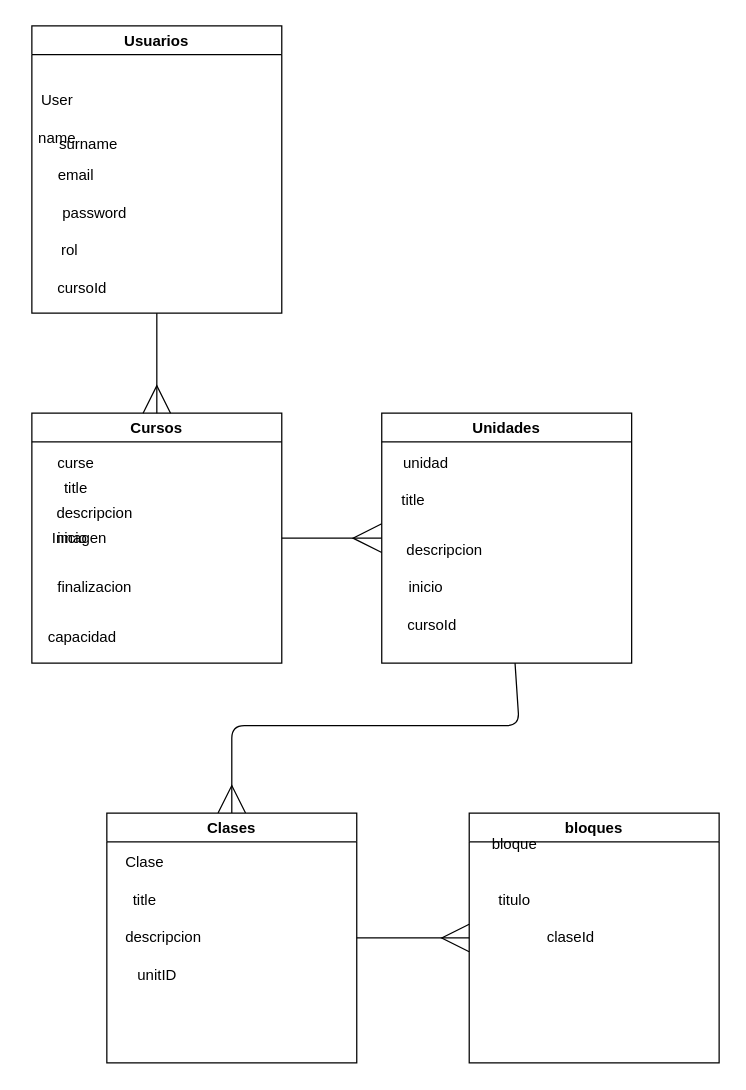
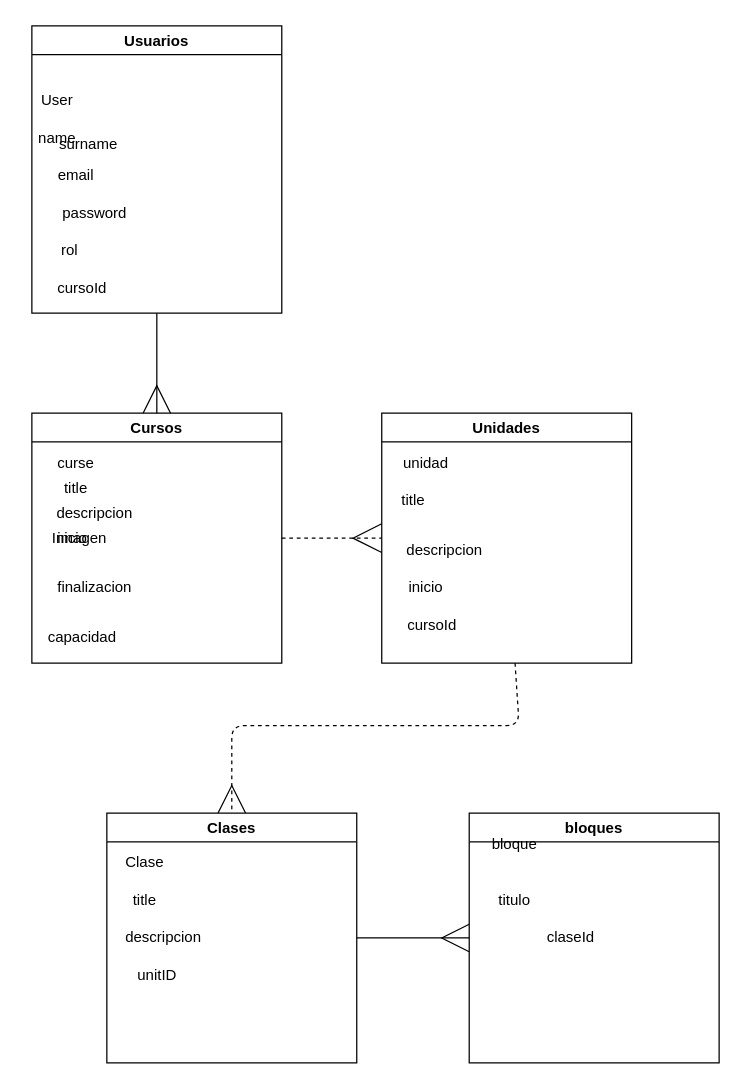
  <mxCell id="0" />
  <mxCell id="1" parent="0" />
  <mxCell id="2" style="edgeStyle=none;html=1;" edge="1" parent="1"><mxGeometry relative="1" as="geometry"><mxPoint x="135" y="435" as="targetPoint" /><mxPoint x="135" y="435" as="sourcePoint" /></mxGeometry></mxCell>
- <mxCell id="3" style="edgeStyle=none;html=1;entryX=0;entryY=0.5;entryDx=0;entryDy=0;fontSize=12;endArrow=ERmany;endFill=0;jumpSize=10;endSize=21;" edge="1" parent="1" source="4" target="13"><mxGeometry relative="1" as="geometry" /></mxCell>
+ <mxCell id="3" style="edgeStyle=none;html=1;entryX=0;entryY=0.5;entryDx=0;entryDy=0;fontSize=12;endArrow=ERmany;endFill=0;jumpSize=10;endSize=21;dashed=1;" edge="1" parent="1" source="4" target="13"><mxGeometry relative="1" as="geometry" /></mxCell>
  <mxCell id="4" value="Cursos" style="swimlane;fontSize=12;" vertex="1" parent="1"><mxGeometry x="25" y="330" width="200" height="200" as="geometry" /></mxCell>
  <mxCell id="5" value="curse" style="text;html=1;align=center;verticalAlign=middle;resizable=0;points=[];autosize=1;strokeColor=none;fillColor=none;fontSize=12;" vertex="1" parent="4"><mxGeometry x="10" y="30" width="50" height="20" as="geometry" /></mxCell>
  <mxCell id="6" value="title" style="text;html=1;align=center;verticalAlign=middle;resizable=0;points=[];autosize=1;strokeColor=none;fillColor=none;fontSize=12;" vertex="1" parent="4"><mxGeometry x="20" y="50" width="30" height="20" as="geometry" /></mxCell>
  <mxCell id="7" value="descripcion" style="text;html=1;align=center;verticalAlign=middle;resizable=0;points=[];autosize=1;strokeColor=none;fillColor=none;fontSize=12;" vertex="1" parent="4"><mxGeometry x="10" y="70" width="80" height="20" as="geometry" /></mxCell>
  <mxCell id="8" value="imagen" style="text;html=1;align=center;verticalAlign=middle;resizable=0;points=[];autosize=1;strokeColor=none;fillColor=none;fontSize=12;" vertex="1" parent="4"><mxGeometry x="10" y="90" width="60" height="20" as="geometry" /></mxCell>
  <mxCell id="9" value="finalizacion" style="text;html=1;align=center;verticalAlign=middle;resizable=0;points=[];autosize=1;strokeColor=none;fillColor=none;fontSize=12;" vertex="1" parent="4"><mxGeometry x="10" y="130" width="80" height="20" as="geometry" /></mxCell>
  <mxCell id="10" value="capacidad" style="text;html=1;align=center;verticalAlign=middle;resizable=0;points=[];autosize=1;strokeColor=none;fillColor=none;fontSize=12;" vertex="1" parent="4"><mxGeometry x="5" y="170" width="70" height="20" as="geometry" /></mxCell>
  <mxCell id="11" value="Inicio" style="text;html=1;align=center;verticalAlign=middle;resizable=0;points=[];autosize=1;strokeColor=none;fillColor=none;fontSize=12;" vertex="1" parent="1"><mxGeometry x="35" y="420" width="40" height="20" as="geometry" /></mxCell>
- <mxCell id="12" style="edgeStyle=none;jumpSize=10;html=1;entryX=0.5;entryY=0;entryDx=0;entryDy=0;fontSize=12;endArrow=ERmany;endFill=0;startSize=20;endSize=20;" edge="1" parent="1" source="13" target="20"><mxGeometry relative="1" as="geometry"><Array as="points"><mxPoint x="415" y="580" /><mxPoint x="185" y="580" /></Array></mxGeometry></mxCell>
+ <mxCell id="12" style="edgeStyle=none;jumpSize=10;html=1;entryX=0.5;entryY=0;entryDx=0;entryDy=0;fontSize=12;endArrow=ERmany;endFill=0;startSize=20;endSize=20;dashed=1;" edge="1" parent="1" source="13" target="20"><mxGeometry relative="1" as="geometry"><Array as="points"><mxPoint x="415" y="580" /><mxPoint x="185" y="580" /></Array></mxGeometry></mxCell>
  <mxCell id="13" value="Unidades" style="swimlane;fontSize=12;" vertex="1" parent="1"><mxGeometry x="305" y="330" width="200" height="200" as="geometry" /></mxCell>
  <mxCell id="14" value="unidad" style="text;html=1;align=center;verticalAlign=middle;resizable=0;points=[];autosize=1;strokeColor=none;fillColor=none;fontSize=12;" vertex="1" parent="13"><mxGeometry x="10" y="30" width="50" height="20" as="geometry" /></mxCell>
  <mxCell id="15" value="title" style="text;html=1;align=center;verticalAlign=middle;resizable=0;points=[];autosize=1;strokeColor=none;fillColor=none;fontSize=12;" vertex="1" parent="13"><mxGeometry x="10" y="60" width="30" height="20" as="geometry" /></mxCell>
  <mxCell id="16" value="descripcion" style="text;html=1;align=center;verticalAlign=middle;resizable=0;points=[];autosize=1;strokeColor=none;fillColor=none;fontSize=12;" vertex="1" parent="13"><mxGeometry x="10" y="100" width="80" height="20" as="geometry" /></mxCell>
  <mxCell id="17" value="inicio" style="text;html=1;align=center;verticalAlign=middle;resizable=0;points=[];autosize=1;strokeColor=none;fillColor=none;fontSize=12;" vertex="1" parent="13"><mxGeometry x="15" y="130" width="40" height="20" as="geometry" /></mxCell>
  <mxCell id="18" value="cursoId" style="text;html=1;align=center;verticalAlign=middle;resizable=0;points=[];autosize=1;strokeColor=none;fillColor=none;fontSize=12;" vertex="1" parent="13"><mxGeometry x="10" y="160" width="60" height="20" as="geometry" /></mxCell>
  <mxCell id="19" style="edgeStyle=none;jumpSize=10;html=1;entryX=0;entryY=0.5;entryDx=0;entryDy=0;fontSize=12;endArrow=ERmany;endFill=0;startSize=20;endSize=20;" edge="1" parent="1" source="20" target="25"><mxGeometry relative="1" as="geometry" /></mxCell>
  <mxCell id="20" value="Clases" style="swimlane;fontSize=12;startSize=23;" vertex="1" parent="1"><mxGeometry x="85" y="650" width="200" height="200" as="geometry" /></mxCell>
  <mxCell id="21" value="title" style="text;html=1;align=center;verticalAlign=middle;resizable=0;points=[];autosize=1;strokeColor=none;fillColor=none;fontSize=12;" vertex="1" parent="20"><mxGeometry x="15" y="60" width="30" height="20" as="geometry" /></mxCell>
  <mxCell id="22" value="descripcion" style="text;html=1;align=center;verticalAlign=middle;resizable=0;points=[];autosize=1;strokeColor=none;fillColor=none;fontSize=12;" vertex="1" parent="20"><mxGeometry x="5" y="90" width="80" height="20" as="geometry" /></mxCell>
  <mxCell id="23" value="Clase" style="text;html=1;align=center;verticalAlign=middle;resizable=0;points=[];autosize=1;strokeColor=none;fillColor=none;fontSize=12;" vertex="1" parent="20"><mxGeometry x="5" y="30" width="50" height="20" as="geometry" /></mxCell>
  <mxCell id="24" value="unitID" style="text;html=1;align=center;verticalAlign=middle;resizable=0;points=[];autosize=1;strokeColor=none;fillColor=none;fontSize=12;" vertex="1" parent="20"><mxGeometry x="15" y="120" width="50" height="20" as="geometry" /></mxCell>
  <mxCell id="25" value="bloques" style="swimlane;fontSize=12;" vertex="1" parent="1"><mxGeometry x="375" y="650" width="200" height="200" as="geometry" /></mxCell>
  <mxCell id="26" value="bloque" style="text;html=1;align=center;verticalAlign=middle;resizable=0;points=[];autosize=1;strokeColor=none;fillColor=none;fontSize=12;" vertex="1" parent="25"><mxGeometry x="11" y="15" width="50" height="20" as="geometry" /></mxCell>
  <mxCell id="27" value="titulo" style="text;html=1;align=center;verticalAlign=middle;resizable=0;points=[];autosize=1;strokeColor=none;fillColor=none;fontSize=12;" vertex="1" parent="25"><mxGeometry x="16" y="60" width="40" height="20" as="geometry" /></mxCell>
  <mxCell id="28" value="claseId" style="text;html=1;align=center;verticalAlign=middle;resizable=0;points=[];autosize=1;strokeColor=none;fillColor=none;fontSize=12;" vertex="1" parent="25"><mxGeometry x="51" y="90" width="60" height="20" as="geometry" /></mxCell>
  <mxCell id="29" value="Usuarios" style="swimlane;fontSize=12;" vertex="1" parent="1"><mxGeometry x="25" y="20" width="200" height="230" as="geometry" /></mxCell>
  <mxCell id="30" value="cursoId" style="text;html=1;align=center;verticalAlign=middle;resizable=0;points=[];autosize=1;strokeColor=none;fillColor=none;fontSize=12;" vertex="1" parent="29"><mxGeometry x="10" y="200" width="60" height="20" as="geometry" /></mxCell>
  <mxCell id="31" value="surname" style="text;html=1;align=center;verticalAlign=middle;resizable=0;points=[];autosize=1;strokeColor=none;fillColor=none;fontSize=12;" vertex="1" parent="29"><mxGeometry x="10" y="85" width="70" height="20" as="geometry" /></mxCell>
  <mxCell id="32" value="email" style="text;html=1;align=center;verticalAlign=middle;resizable=0;points=[];autosize=1;strokeColor=none;fillColor=none;fontSize=12;" vertex="1" parent="29"><mxGeometry x="10" y="110" width="50" height="20" as="geometry" /></mxCell>
  <mxCell id="33" value="password" style="text;html=1;align=center;verticalAlign=middle;resizable=0;points=[];autosize=1;strokeColor=none;fillColor=none;fontSize=12;" vertex="1" parent="29"><mxGeometry x="15" y="140" width="70" height="20" as="geometry" /></mxCell>
  <mxCell id="34" value="rol" style="text;html=1;align=center;verticalAlign=middle;resizable=0;points=[];autosize=1;strokeColor=none;fillColor=none;fontSize=12;" vertex="1" parent="29"><mxGeometry x="15" y="170" width="30" height="20" as="geometry" /></mxCell>
  <mxCell id="35" value="User" style="text;html=1;align=center;verticalAlign=middle;resizable=0;points=[];autosize=1;strokeColor=none;fillColor=none;fontSize=12;" vertex="1" parent="1"><mxGeometry x="25" y="70" width="40" height="20" as="geometry" /></mxCell>
  <mxCell id="36" value="name" style="text;html=1;align=center;verticalAlign=middle;resizable=0;points=[];autosize=1;strokeColor=none;fillColor=none;fontSize=12;" vertex="1" parent="1"><mxGeometry x="20" y="100" width="50" height="20" as="geometry" /></mxCell>
  <mxCell id="37" style="edgeStyle=none;html=1;fontSize=12;endArrow=ERmany;endFill=0;startSize=20;endSize=20;entryX=0.5;entryY=0;entryDx=0;entryDy=0;exitX=0.5;exitY=1;exitDx=0;exitDy=0;" edge="1" parent="1" source="29" target="4"><mxGeometry relative="1" as="geometry" /></mxCell>
